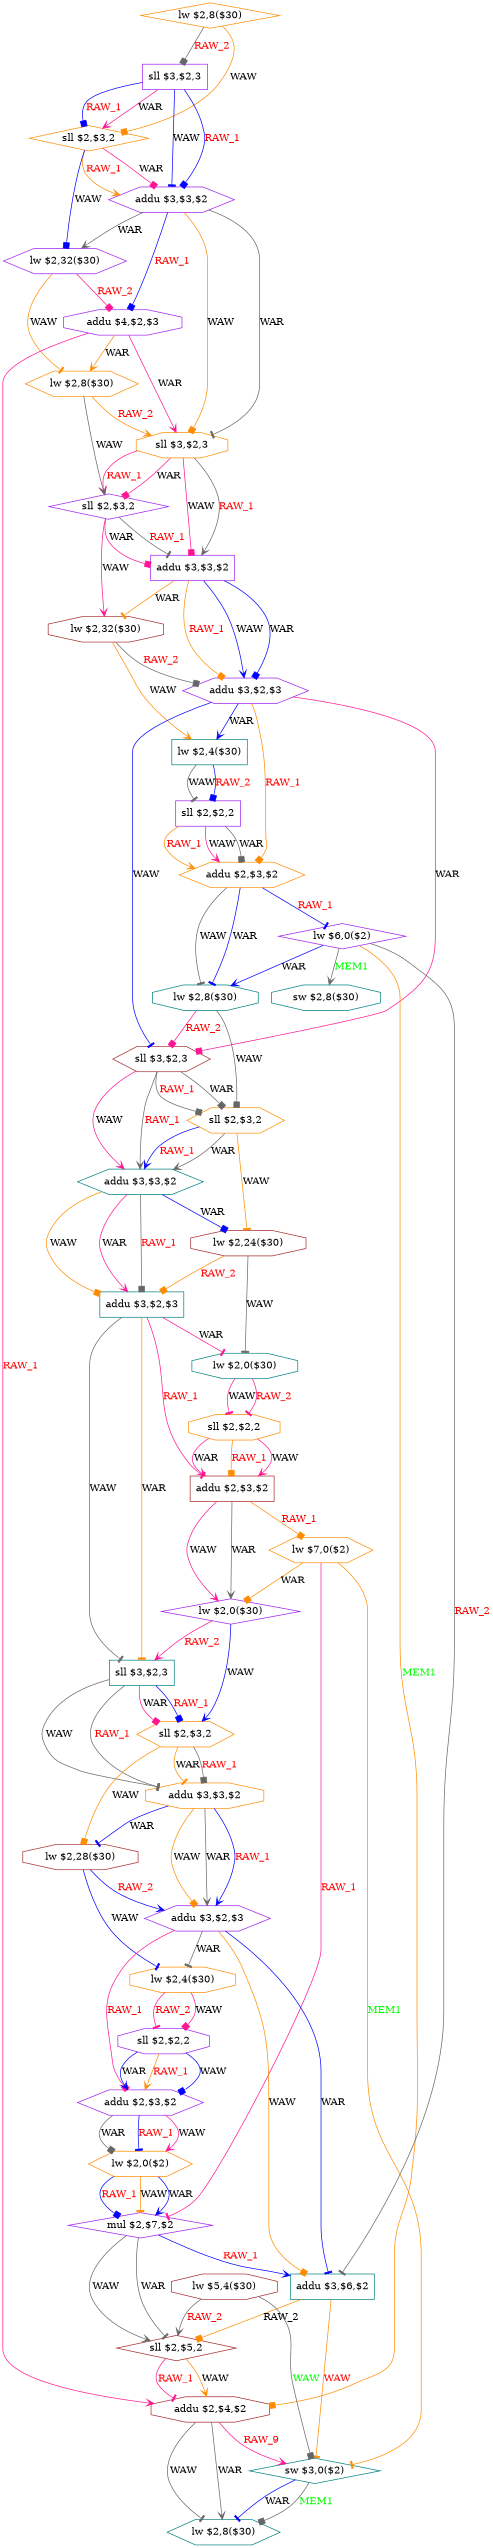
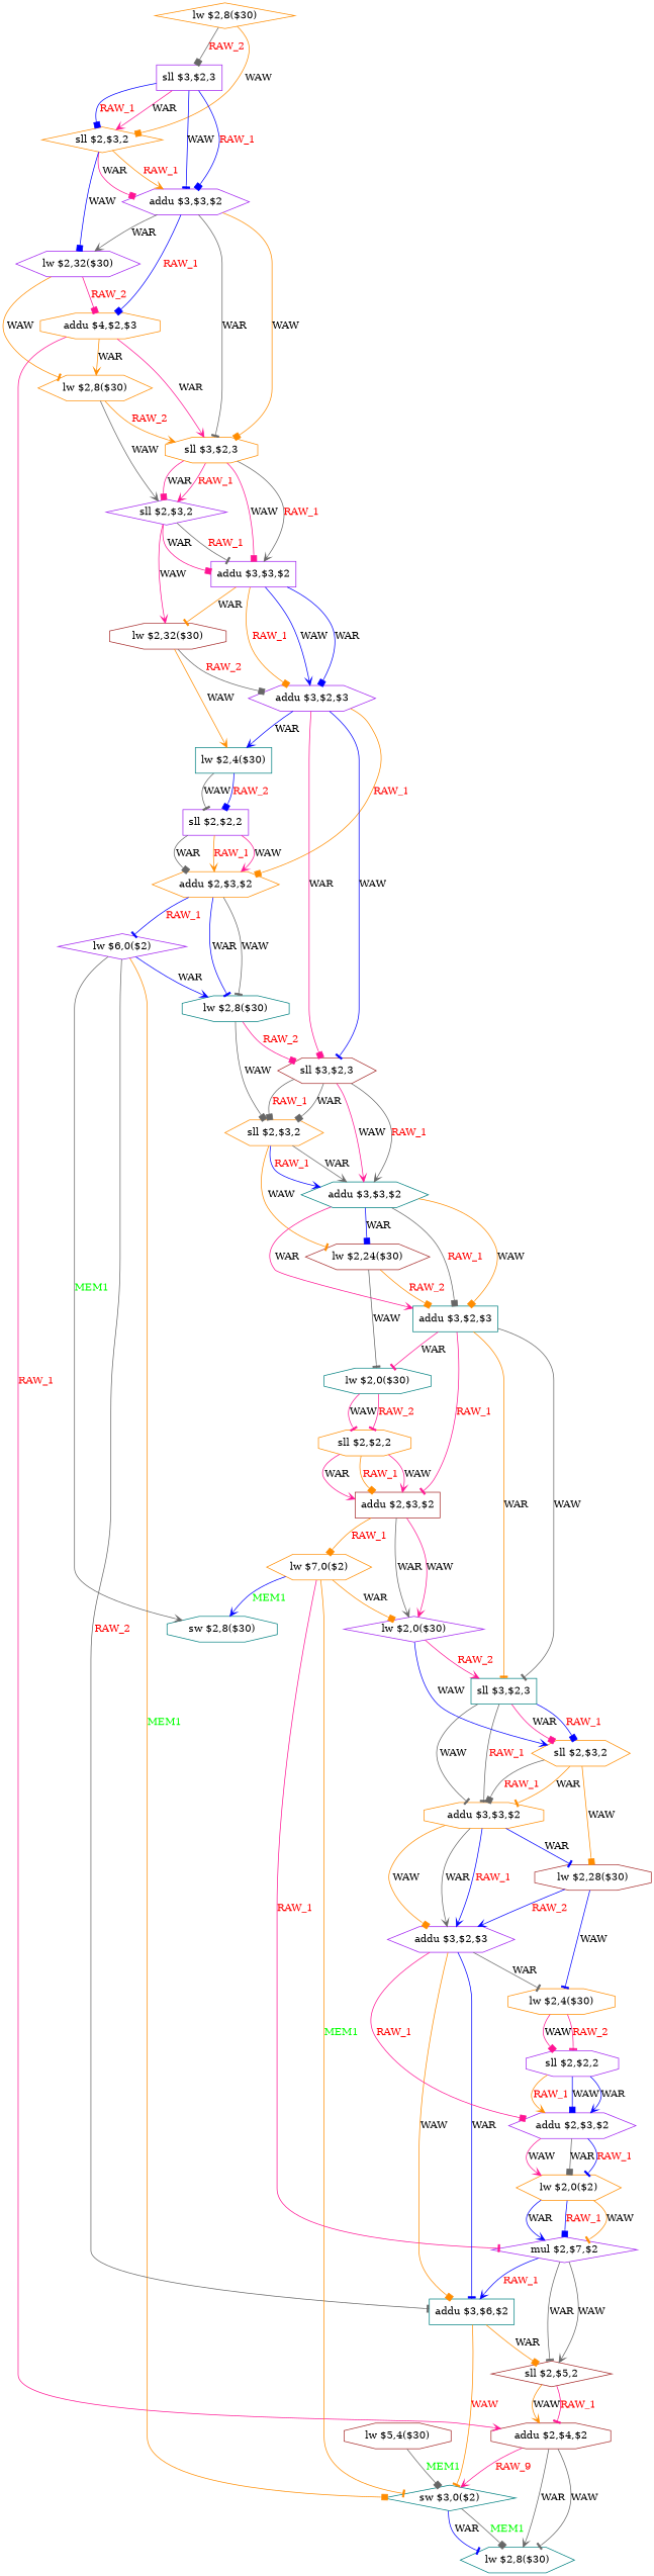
  digraph {
    node [color=darkorange shape=hexagon]
    edge [arrowhead=box color=gray40]
    n1 [label="lw $2,8($30)" shape=diamond]
    n2 [color=purple label="sll $3,$2,3" shape=box]
    n3 [label="sll $2,$3,2" shape=diamond]
    n4 [color=purple label="addu $3,$3,$2"]
    n5 [color=purple label="lw $2,32($30)"]
-   n6 [color=purple label="addu $4,$2,$3" shape=octagon]
+   n6 [label="addu $4,$2,$3" shape=octagon]
    n7 [label="sll $3,$2,3" shape=octagon]
    n8 [label="lw $2,8($30)"]
    n9 [color=brown label="addu $2,$4,$2" shape=octagon]
    n10 [color=purple label="sll $2,$3,2" shape=diamond]
    n11 [color=purple label="addu $3,$3,$2" shape=box]
    n12 [color=teal label="sw $3,0($2)" shape=diamond]
    n13 [color=teal label="lw $2,8($30)"]
    n14 [color=brown label="lw $2,32($30)" shape=octagon]
    n15 [color=purple label="addu $3,$2,$3"]
    n16 [color=teal label="lw $2,4($30)" shape=box]
    n17 [label="addu $2,$3,$2"]
    n18 [color=brown label="sll $3,$2,3"]
    n19 [color=purple label="sll $2,$2,2" shape=box]
    n20 [color=purple label="lw $6,0($2)" shape=diamond]
    n21 [color=teal label="lw $2,8($30)" shape=octagon]
    n22 [label="sll $2,$3,2"]
    n23 [color=teal label="addu $3,$3,$2"]
    n24 [color=teal label="addu $3,$6,$2" shape=box]
    n25 [color=teal label="sw $2,8($30)" shape=octagon]
-   n26 [color=brown label="lw $2,24($30)" shape=octagon]
+   n26 [color=brown label="lw $2,24($30)"]
    n27 [color=teal label="addu $3,$2,$3" shape=box]
    n28 [color=brown label="sll $2,$5,2" shape=diamond]
    n29 [color=teal label="lw $2,0($30)" shape=octagon]
    n30 [color=brown label="addu $2,$3,$2" shape=box]
    n31 [color=teal label="sll $3,$2,3" shape=box]
    n32 [label="sll $2,$2,2" shape=octagon]
    n33 [label="lw $7,0($2)"]
    n34 [color=purple label="lw $2,0($30)" shape=diamond]
    n35 [label="sll $2,$3,2"]
    n36 [label="addu $3,$3,$2" shape=octagon]
    n37 [color=purple label="mul $2,$7,$2" shape=diamond]
    n38 [color=brown label="lw $2,28($30)" shape=octagon]
    n39 [color=purple label="addu $3,$2,$3"]
    n40 [label="lw $2,4($30)" shape=octagon]
    n41 [color=purple label="addu $2,$3,$2"]
    n42 [color=purple label="sll $2,$2,2" shape=octagon]
    n43 [label="lw $2,0($2)"]
    n44 [color=brown label="lw $5,4($30)" shape=octagon]
    n1 -> n2 [fontcolor=red label=RAW_2]
    n1 -> n3 [color=darkorange label=WAW]
    n2 -> n3 [arrowhead=vee color=deeppink label=WAR]
    n2 -> n3 [color=blue fontcolor=red label=RAW_1]
    n2 -> n4 [arrowhead=tee color=blue label=WAW]
    n2 -> n4 [color=blue fontcolor=red label=RAW_1]
    n3 -> n4 [color=deeppink label=WAR]
    n3 -> n4 [arrowhead=vee color=darkorange fontcolor=red label=RAW_1]
    n3 -> n5 [color=blue label=WAW]
    n4 -> n5 [arrowhead=vee label=WAR]
    n4 -> n6 [color=blue fontcolor=red label=RAW_1]
    n4 -> n7 [color=darkorange label=WAW]
    n4 -> n7 [arrowhead=tee label=WAR]
    n5 -> n6 [color=deeppink fontcolor=red label=RAW_2]
    n5 -> n8 [arrowhead=tee color=darkorange label=WAW]
    n6 -> n7 [arrowhead=vee color=deeppink label=WAR]
    n6 -> n8 [arrowhead=vee color=darkorange label=WAR]
    n6 -> n9 [arrowhead=vee color=deeppink fontcolor=red label=RAW_1]
    n7 -> n10 [color=deeppink label=WAR]
    n7 -> n10 [arrowhead=vee color=deeppink fontcolor=red label=RAW_1]
    n7 -> n11 [color=deeppink label=WAW]
    n7 -> n11 [arrowhead=vee fontcolor=red label=RAW_1]
    n8 -> n7 [arrowhead=vee color=darkorange fontcolor=red label=RAW_2]
    n8 -> n10 [arrowhead=vee label=WAW]
    n9 -> n12 [arrowhead=vee color=deeppink fontcolor=red label=RAW_9]
    n9 -> n13 [arrowhead=tee label=WAW]
    n9 -> n13 [arrowhead=vee label=WAR]
    n10 -> n11 [color=deeppink label=WAR]
    n10 -> n11 [arrowhead=tee fontcolor=red label=RAW_1]
    n10 -> n14 [arrowhead=vee color=deeppink label=WAW]
    n11 -> n14 [arrowhead=tee color=darkorange label=WAR]
    n11 -> n15 [arrowhead=vee color=blue label=WAW]
    n11 -> n15 [color=blue label=WAR]
    n11 -> n15 [color=darkorange fontcolor=red label=RAW_1]
    n12 -> n13 [arrowhead=tee color=blue label=WAR]
    n12 -> n13 [fontcolor=green label=MEM1]
    n14 -> n15 [fontcolor=red label=RAW_2]
    n14 -> n16 [arrowhead=vee color=darkorange label=WAW]
    n15 -> n16 [arrowhead=vee color=blue label=WAR]
    n15 -> n17 [color=darkorange fontcolor=red label=RAW_1]
    n15 -> n18 [arrowhead=tee color=blue label=WAW]
    n15 -> n18 [color=deeppink label=WAR]
    n16 -> n19 [arrowhead=tee label=WAW]
    n16 -> n19 [color=blue fontcolor=red label=RAW_2]
    n17 -> n20 [arrowhead=tee color=blue fontcolor=red label=RAW_1]
    n17 -> n21 [arrowhead=tee label=WAW]
    n17 -> n21 [arrowhead=tee color=blue label=WAR]
    n18 -> n22 [label=WAR]
    n18 -> n22 [fontcolor=red label=RAW_1]
    n18 -> n23 [arrowhead=vee color=deeppink label=WAW]
    n18 -> n23 [arrowhead=vee fontcolor=red label=RAW_1]
    n19 -> n17 [arrowhead=vee color=deeppink label=WAW]
    n19 -> n17 [label=WAR]
    n19 -> n17 [arrowhead=vee color=darkorange fontcolor=red label=RAW_1]
-   n20 -> n9 [color=darkorange fontcolor=green label=MEM1]
+   n20 -> n12 [color=darkorange fontcolor=green label=MEM1]
    n20 -> n21 [arrowhead=vee color=blue label=WAR]
    n20 -> n24 [arrowhead=tee fontcolor=red label=RAW_2]
    n20 -> n25 [arrowhead=vee fontcolor=green label=MEM1]
    n21 -> n18 [color=deeppink fontcolor=red label=RAW_2]
    n21 -> n22 [label=WAW]
    n22 -> n23 [arrowhead=vee label=WAR]
    n22 -> n23 [arrowhead=vee color=blue fontcolor=red label=RAW_1]
    n22 -> n26 [arrowhead=tee color=darkorange label=WAW]
    n23 -> n26 [color=blue label=WAR]
    n23 -> n27 [color=darkorange label=WAW]
    n23 -> n27 [arrowhead=vee color=deeppink label=WAR]
    n23 -> n27 [fontcolor=red label=RAW_1]
    n24 -> n12 [arrowhead=tee color=darkorange fontcolor=red label=WAW]
-   n24 -> n28 [color=darkorange label=RAW_2]
+   n24 -> n28 [color=darkorange label=WAR]
    n26 -> n27 [color=darkorange fontcolor=red label=RAW_2]
    n26 -> n29 [arrowhead=tee label=WAW]
    n27 -> n29 [arrowhead=tee color=deeppink label=WAR]
    n27 -> n30 [arrowhead=tee color=deeppink fontcolor=red label=RAW_1]
    n27 -> n31 [arrowhead=tee label=WAW]
    n27 -> n31 [arrowhead=tee color=darkorange label=WAR]
    n28 -> n9 [arrowhead=vee color=darkorange label=WAW]
    n28 -> n9 [arrowhead=tee color=deeppink fontcolor=red label=RAW_1]
    n29 -> n32 [arrowhead=tee color=deeppink label=WAW]
    n29 -> n32 [arrowhead=tee color=deeppink fontcolor=red label=RAW_2]
    n30 -> n33 [color=darkorange fontcolor=red label=RAW_1]
    n30 -> n34 [arrowhead=vee color=deeppink label=WAW]
    n30 -> n34 [arrowhead=vee label=WAR]
    n31 -> n35 [color=deeppink label=WAR]
    n31 -> n35 [color=blue fontcolor=red label=RAW_1]
    n31 -> n36 [arrowhead=tee label=WAW]
    n31 -> n36 [arrowhead=tee fontcolor=red label=RAW_1]
    n32 -> n30 [arrowhead=vee color=deeppink label=WAW]
    n32 -> n30 [arrowhead=vee color=deeppink label=WAR]
    n32 -> n30 [color=darkorange fontcolor=red label=RAW_1]
    n33 -> n12 [arrowhead=tee color=darkorange fontcolor=green label=MEM1]
+   n33 -> n25 [arrowhead=vee color=blue fontcolor=green label=MEM1]
    n33 -> n34 [color=darkorange label=WAR]
    n33 -> n37 [arrowhead=tee color=deeppink fontcolor=red label=RAW_1]
    n34 -> n31 [arrowhead=vee color=deeppink fontcolor=red label=RAW_2]
    n34 -> n35 [arrowhead=vee color=blue label=WAW]
    n35 -> n36 [arrowhead=tee color=darkorange label=WAR]
    n35 -> n36 [fontcolor=red label=RAW_1]
    n35 -> n38 [color=darkorange label=WAW]
    n36 -> n38 [arrowhead=tee color=blue label=WAR]
    n36 -> n39 [color=darkorange label=WAW]
    n36 -> n39 [arrowhead=vee label=WAR]
    n36 -> n39 [arrowhead=vee color=blue fontcolor=red label=RAW_1]
    n37 -> n24 [arrowhead=vee color=blue fontcolor=red label=RAW_1]
    n37 -> n28 [arrowhead=vee label=WAW]
    n37 -> n28 [arrowhead=tee label=WAR]
    n38 -> n39 [arrowhead=vee color=blue fontcolor=red label=RAW_2]
    n38 -> n40 [arrowhead=tee color=blue label=WAW]
    n39 -> n24 [color=darkorange label=WAW]
    n39 -> n24 [arrowhead=tee color=blue label=WAR]
    n39 -> n40 [arrowhead=tee label=WAR]
    n39 -> n41 [color=deeppink fontcolor=red label=RAW_1]
    n40 -> n42 [color=deeppink label=WAW]
    n40 -> n42 [arrowhead=tee color=deeppink fontcolor=red label=RAW_2]
    n41 -> n43 [arrowhead=vee color=deeppink label=WAW]
    n41 -> n43 [label=WAR]
    n41 -> n43 [arrowhead=tee color=blue fontcolor=red label=RAW_1]
    n42 -> n41 [color=blue label=WAW]
    n42 -> n41 [arrowhead=vee color=blue label=WAR]
    n42 -> n41 [arrowhead=vee color=darkorange fontcolor=red label=RAW_1]
    n43 -> n37 [arrowhead=tee color=darkorange label=WAW]
    n43 -> n37 [arrowhead=vee color=blue label=WAR]
    n43 -> n37 [color=blue fontcolor=red label=RAW_1]
-   n44 -> n12 [fontcolor=green label=WAW]
-   n44 -> n28 [arrowhead=vee fontcolor=red label=RAW_2]
+   n44 -> n12 [fontcolor=green label=MEM1]
  }
